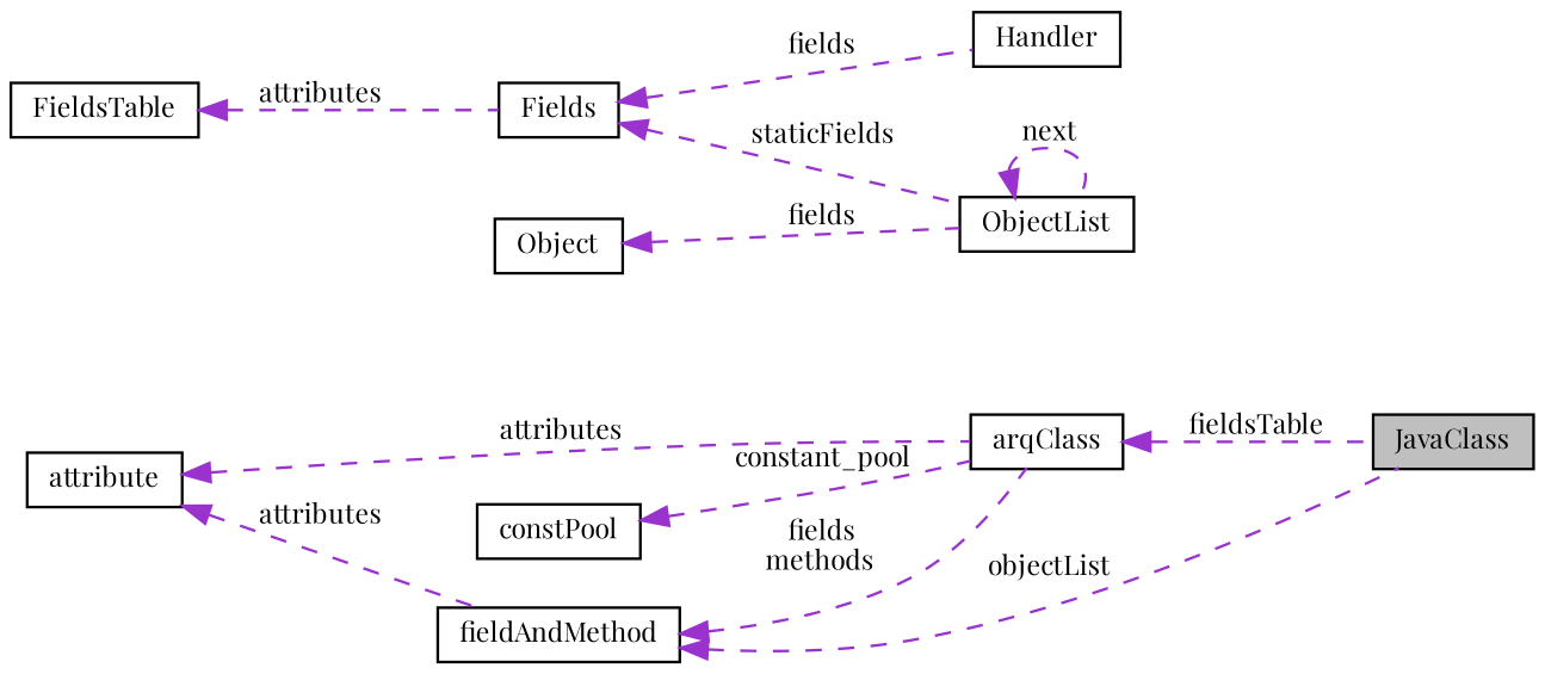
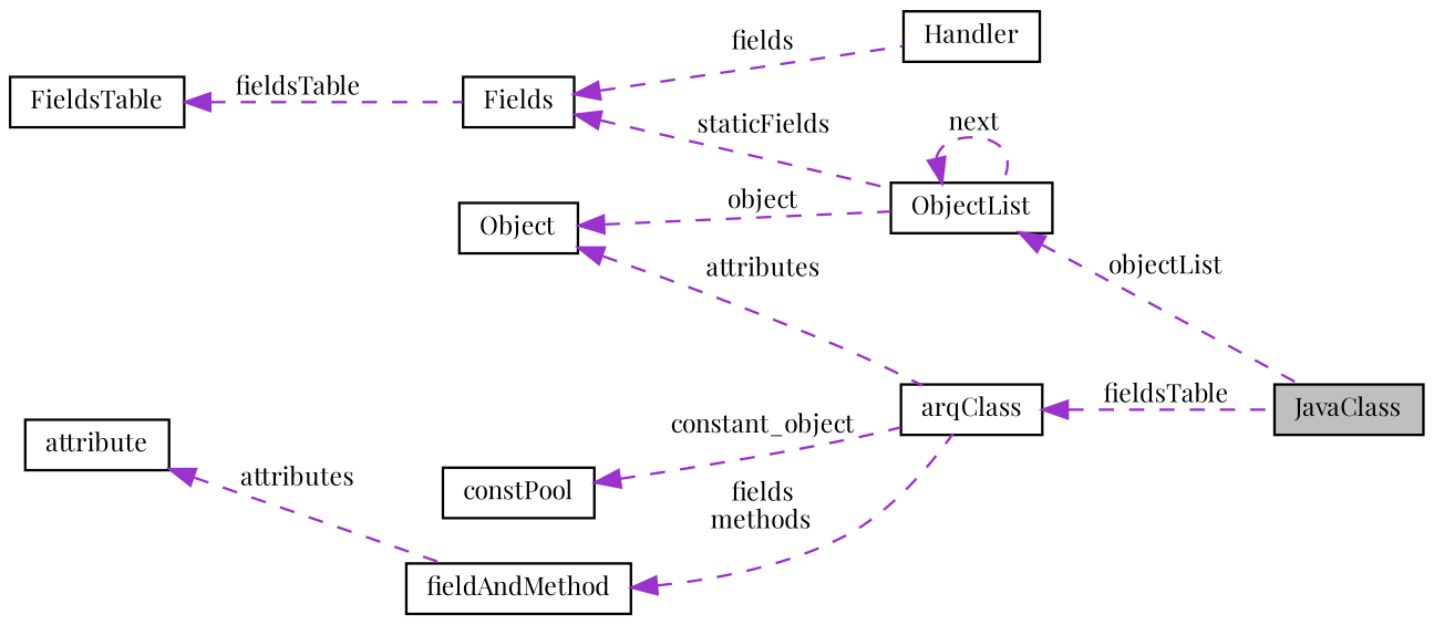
  digraph {
    fontname="Playfair Display"
    rankdir=LR
    node [color=black fillcolor=white fontname="Playfair Display" fontsize=10 shape=record style=filled]
    edge [color=darkorchid3 dir=back fontname="Playfair Display" fontsize=10 labelfontname=Helvetica labelfontsize=10 style=dashed]
    n1 [fillcolor=grey75 fontcolor=black height=0.2 label=JavaClass width=0.4]
    n2 [height=0.2 label=Handler width=0.4]
    n3 [height=0.2 label=Fields width=0.4]
    n4 [height=0.2 label=ObjectList width=0.4]
    n5 [height=0.2 label=FieldsTable width=0.4]
    n6 [height=0.2 label=fieldAndMethod width=0.4]
    n7 [height=0.2 label=arqClass width=0.4]
    n8 [height=0.2 label=attribute width=0.4]
    n9 [height=0.2 label=constPool width=0.4]
    n10 [height=0.2 label=Object width=0.4]
    n3 -> n2 [label=" fields"]
    n3 -> n4 [label=" staticFields"]
-   n6 -> n1 [label=" objectList"]
+   n4 -> n1 [label=" objectList"]
    n4 -> n4 [label=" next"]
-   n5 -> n3 [label=" attributes"]
+   n5 -> n3 [label=" fieldsTable"]
    n6 -> n7 [label=" fields\nmethods"]
    n7 -> n1 [label=" fieldsTable"]
    n8 -> n6 [label=" attributes"]
-   n8 -> n7 [label=" attributes"]
-   n9 -> n7 [label=" constant_pool"]
-   n10 -> n4 [label=" fields"]
+   n10 -> n7 [label=" attributes"]
+   n9 -> n7 [label=" constant_object"]
+   n10 -> n4 [label=" object"]
  }
